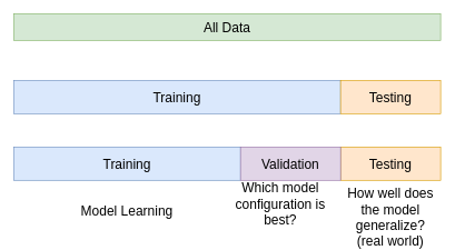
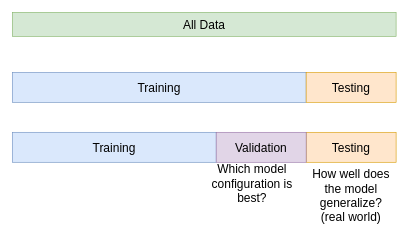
  <mxCell id="0" />
  <mxCell id="1" parent="0" />
  <mxCell id="2" value="&lt;font style=&quot;font-size: 20px;&quot;&gt;All Data&lt;/font&gt;" style="rounded=0;whiteSpace=wrap;html=1;fillColor=#d5e8d4;strokeColor=#82b366;" vertex="1" parent="1"><mxGeometry x="20" y="20" width="640" height="40" as="geometry" /></mxCell>
  <mxCell id="3" value="&lt;font style=&quot;font-size: 20px;&quot;&gt;Training&lt;/font&gt;" style="rounded=0;whiteSpace=wrap;html=1;fillColor=#dae8fc;strokeColor=#6c8ebf;" vertex="1" parent="1"><mxGeometry x="20" y="120" width="490" height="50" as="geometry" /></mxCell>
  <mxCell id="4" value="&lt;span style=&quot;font-size: 20px;&quot;&gt;Testing&lt;/span&gt;" style="rounded=0;whiteSpace=wrap;html=1;fillColor=#ffe6cc;strokeColor=#d79b00;" vertex="1" parent="1"><mxGeometry x="510" y="120" width="150" height="50" as="geometry" /></mxCell>
  <mxCell id="5" value="&lt;font style=&quot;font-size: 20px;&quot;&gt;Training&lt;/font&gt;" style="rounded=0;whiteSpace=wrap;html=1;fillColor=#dae8fc;strokeColor=#6c8ebf;" vertex="1" parent="1"><mxGeometry x="20" y="220" width="340" height="50" as="geometry" /></mxCell>
  <mxCell id="6" value="&lt;span style=&quot;font-size: 20px;&quot;&gt;Testing&lt;/span&gt;" style="rounded=0;whiteSpace=wrap;html=1;fillColor=#ffe6cc;strokeColor=#d79b00;" vertex="1" parent="1"><mxGeometry x="510" y="220" width="150" height="50" as="geometry" /></mxCell>
  <mxCell id="7" value="&lt;span style=&quot;font-size: 20px;&quot;&gt;Validation&lt;/span&gt;" style="rounded=0;whiteSpace=wrap;html=1;fillColor=#e1d5e7;strokeColor=#9673a6;" vertex="1" parent="1"><mxGeometry x="360" y="220" width="150" height="50" as="geometry" /></mxCell>
- <mxCell id="8" value="&lt;span style=&quot;font-size: 20px;&quot;&gt;Model Learning&lt;/span&gt;" style="text;strokeColor=none;align=center;fillColor=none;html=1;verticalAlign=middle;whiteSpace=wrap;rounded=0;" vertex="1" parent="1"><mxGeometry x="120" y="300" width="140" height="30" as="geometry" /></mxCell>
  <mxCell id="9" value="&lt;span style=&quot;font-size: 20px;&quot;&gt;Which model configuration is best?&lt;/span&gt;" style="text;strokeColor=none;align=center;fillColor=none;html=1;verticalAlign=middle;whiteSpace=wrap;rounded=0;" vertex="1" parent="1"><mxGeometry x="350" y="290" width="140" height="30" as="geometry" /></mxCell>
  <mxCell id="10" value="&lt;span style=&quot;font-size: 20px;&quot;&gt;How well does the model generalize? (real world)&lt;/span&gt;" style="text;strokeColor=none;align=center;fillColor=none;html=1;verticalAlign=middle;whiteSpace=wrap;rounded=0;" vertex="1" parent="1"><mxGeometry x="515" y="310" width="140" height="30" as="geometry" /></mxCell>
